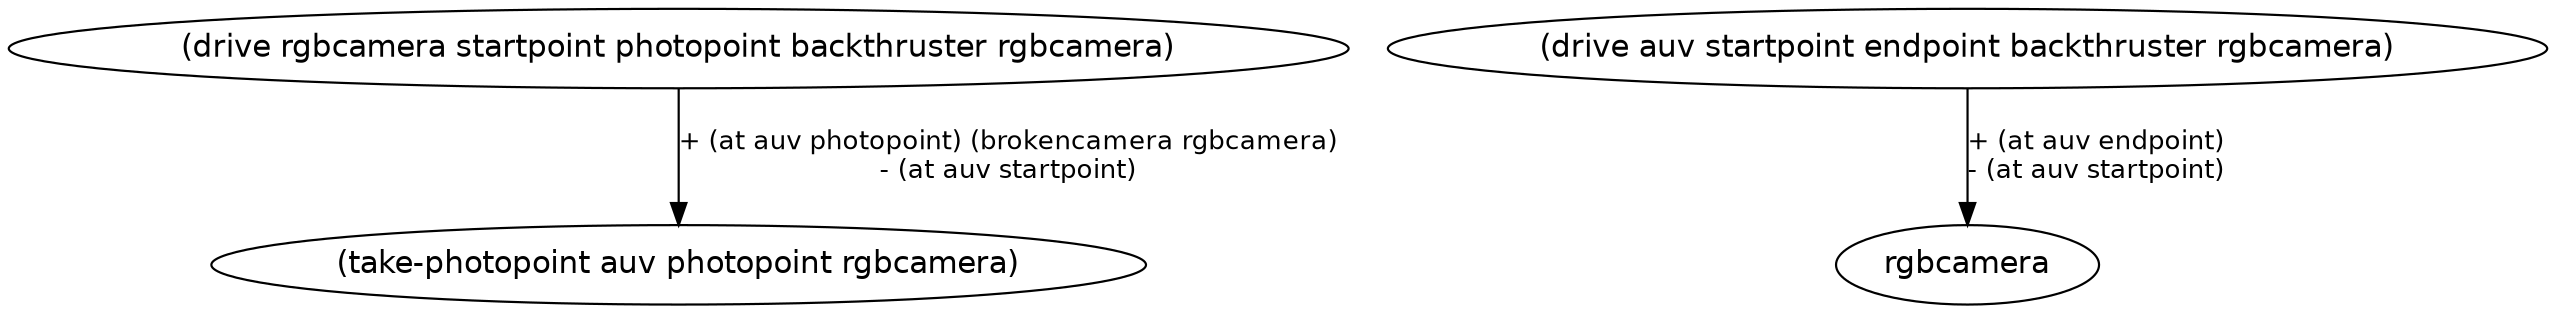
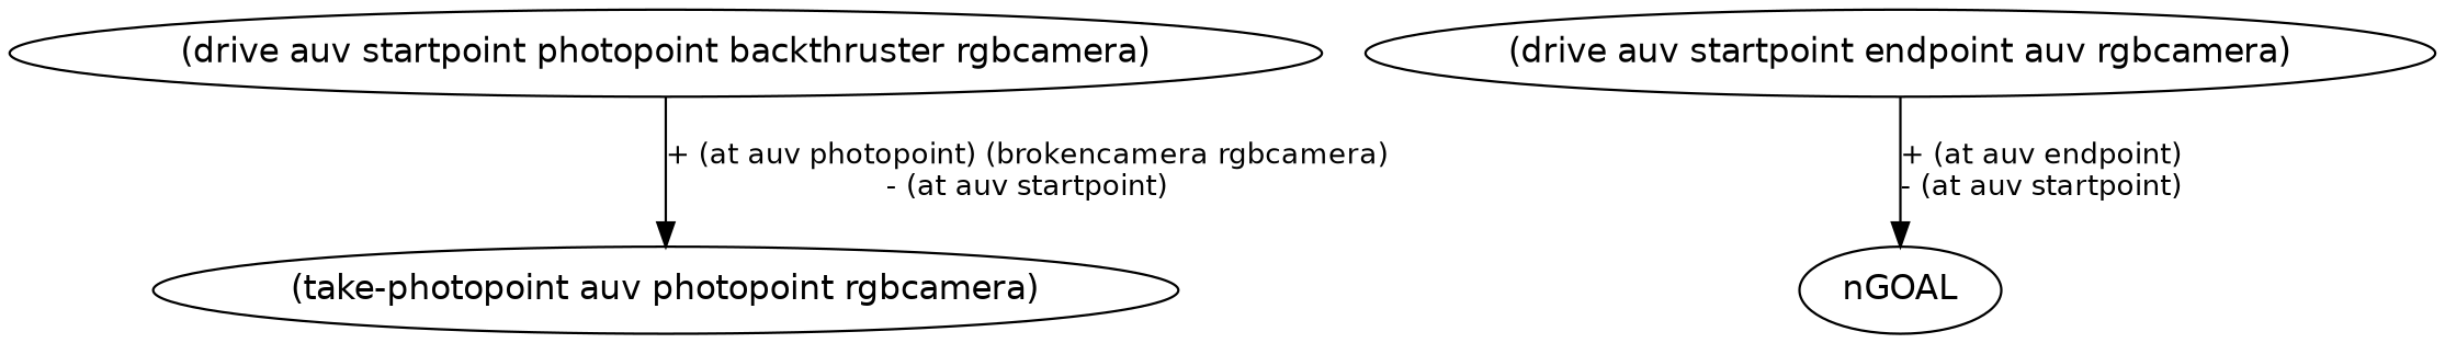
  digraph {
    fontname=helvetica
    packMode="graph"
    node [fontname=helvetica shape=ellipse]
    edge [fontname=helvetica fontsize=12]
-   n1 [label="(drive rgbcamera startpoint photopoint backthruster rgbcamera)"]
+   n1 [label="(drive auv startpoint photopoint backthruster rgbcamera)"]
    n2 [label="(take-photopoint auv photopoint rgbcamera)"]
-   n3 [label="(drive auv startpoint endpoint backthruster rgbcamera)"]
-   nGOAL [label=rgbcamera]
+   n3 [label="(drive auv startpoint endpoint auv rgbcamera)"]
+   nGOAL
    n1 -> n2 [label="+ (at auv photopoint) (brokencamera rgbcamera)\n- (at auv startpoint)"]
    n3 -> nGOAL [label="+ (at auv endpoint)\n- (at auv startpoint)"]
  }
